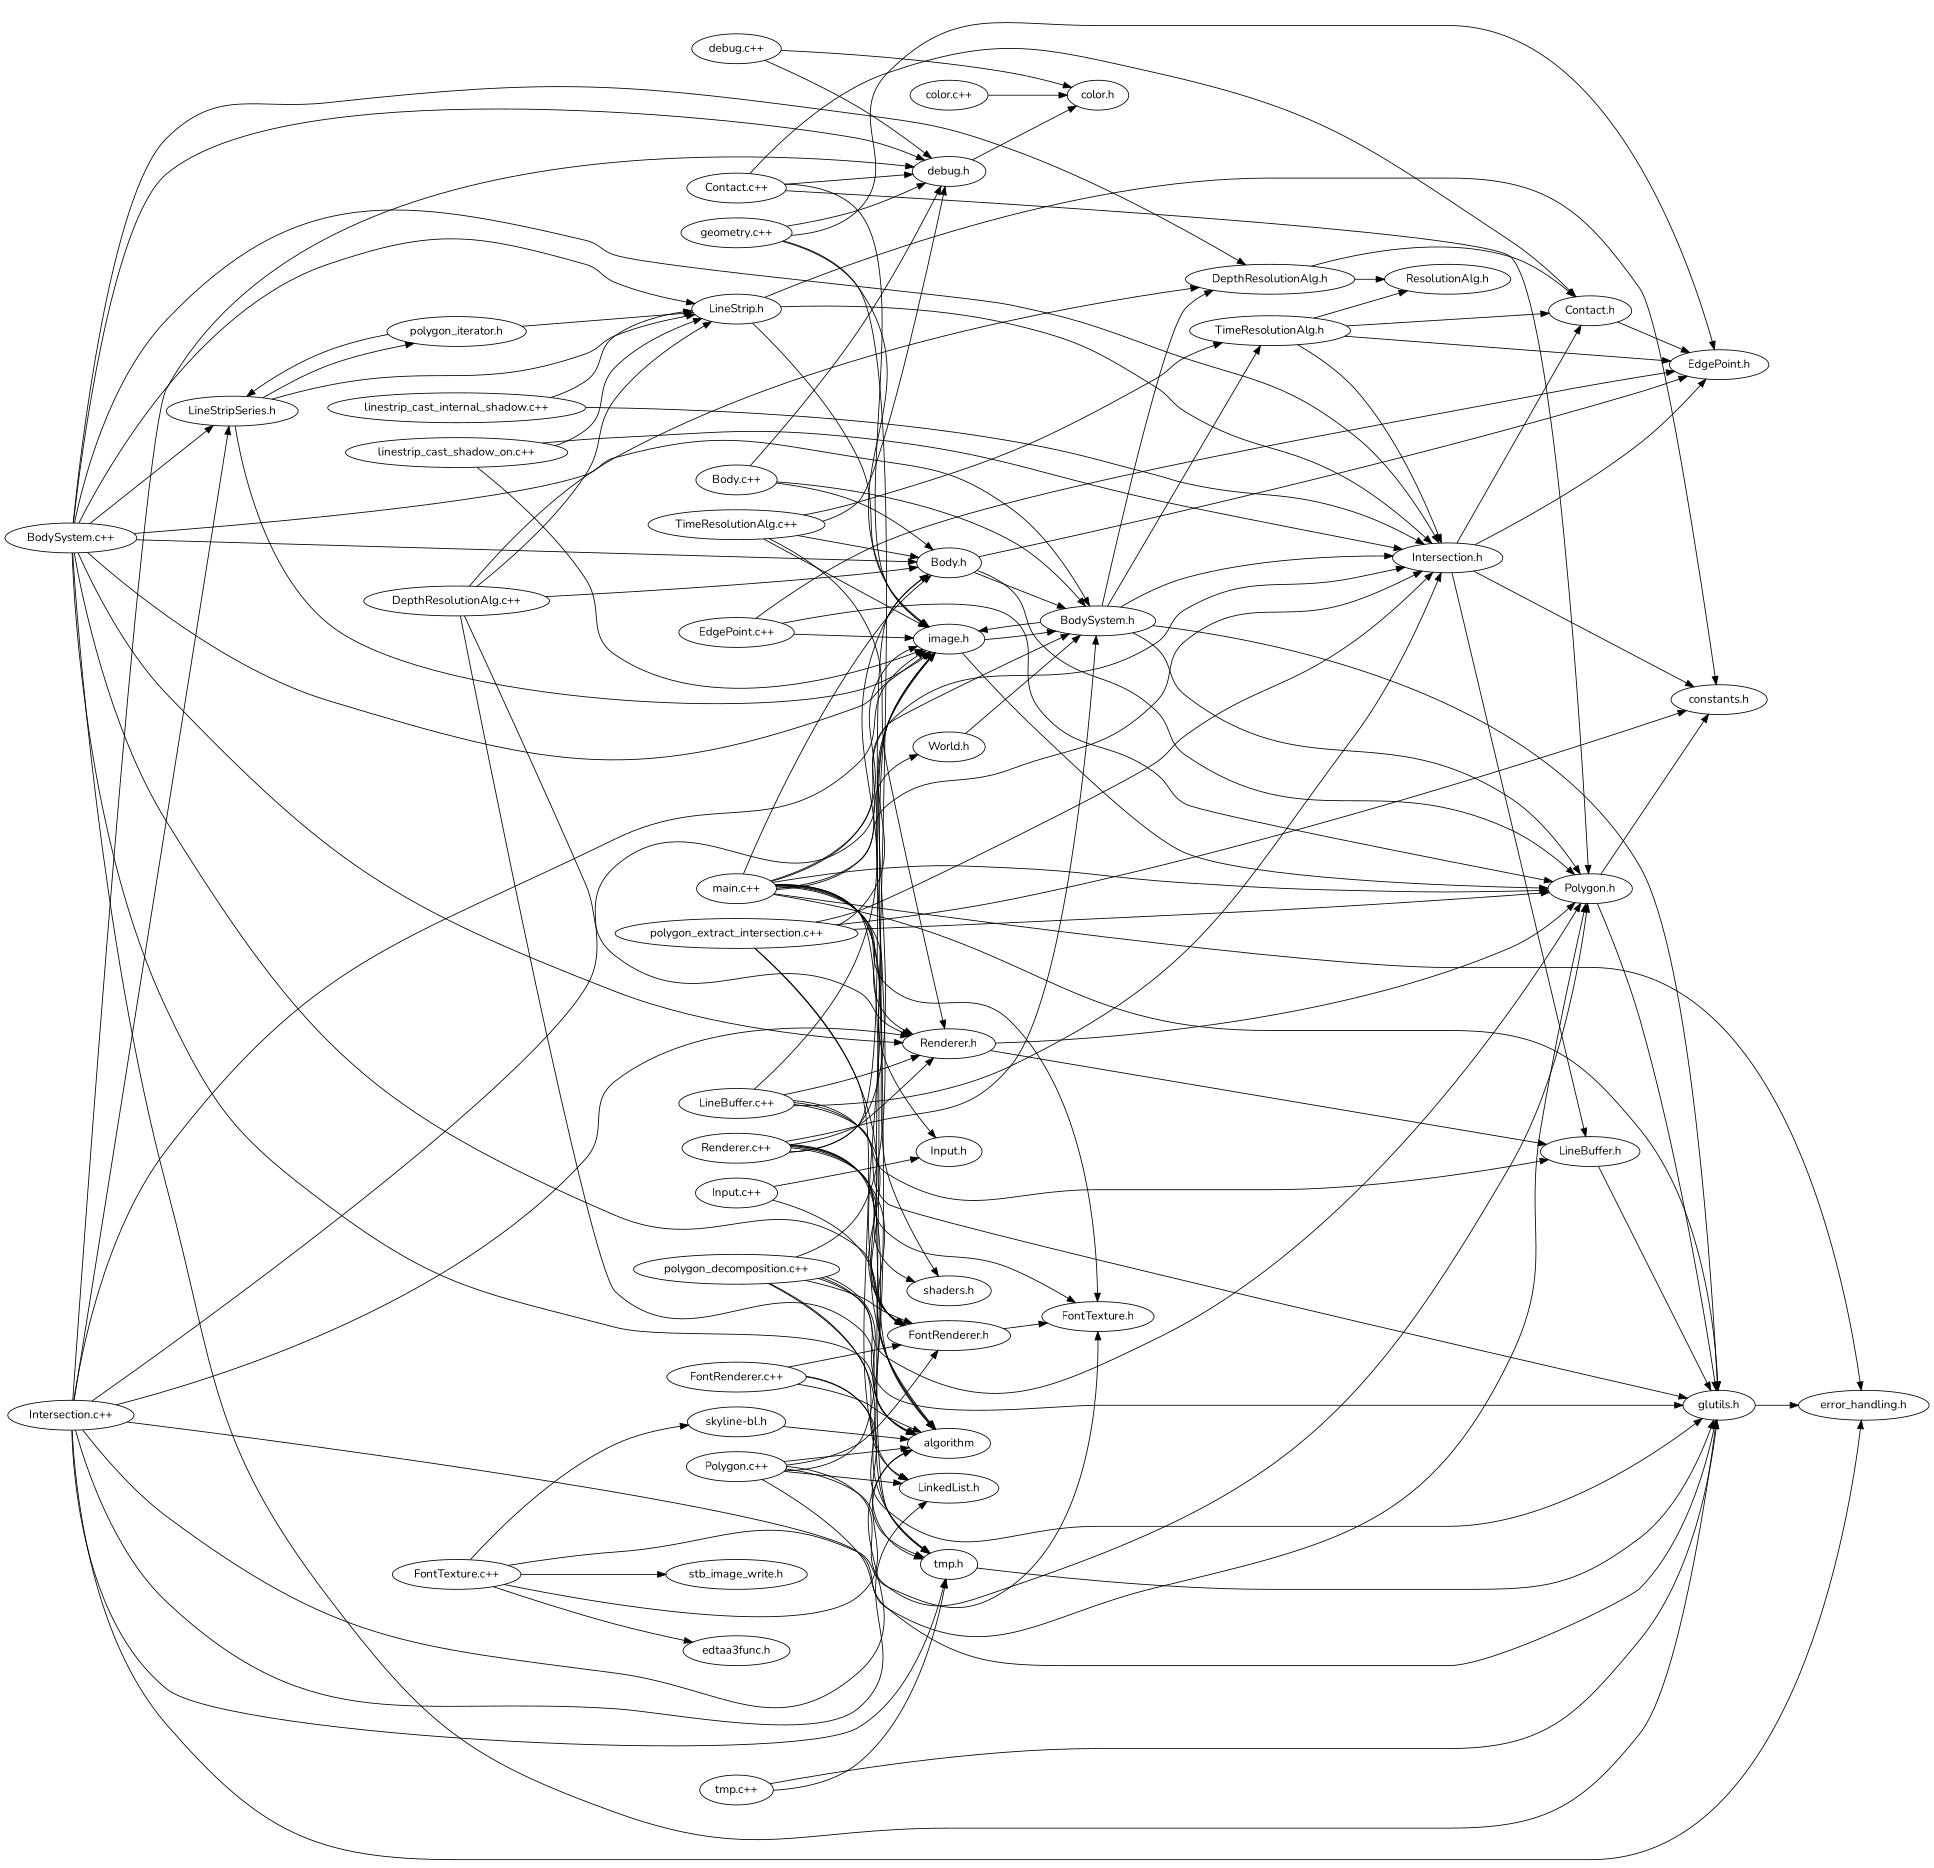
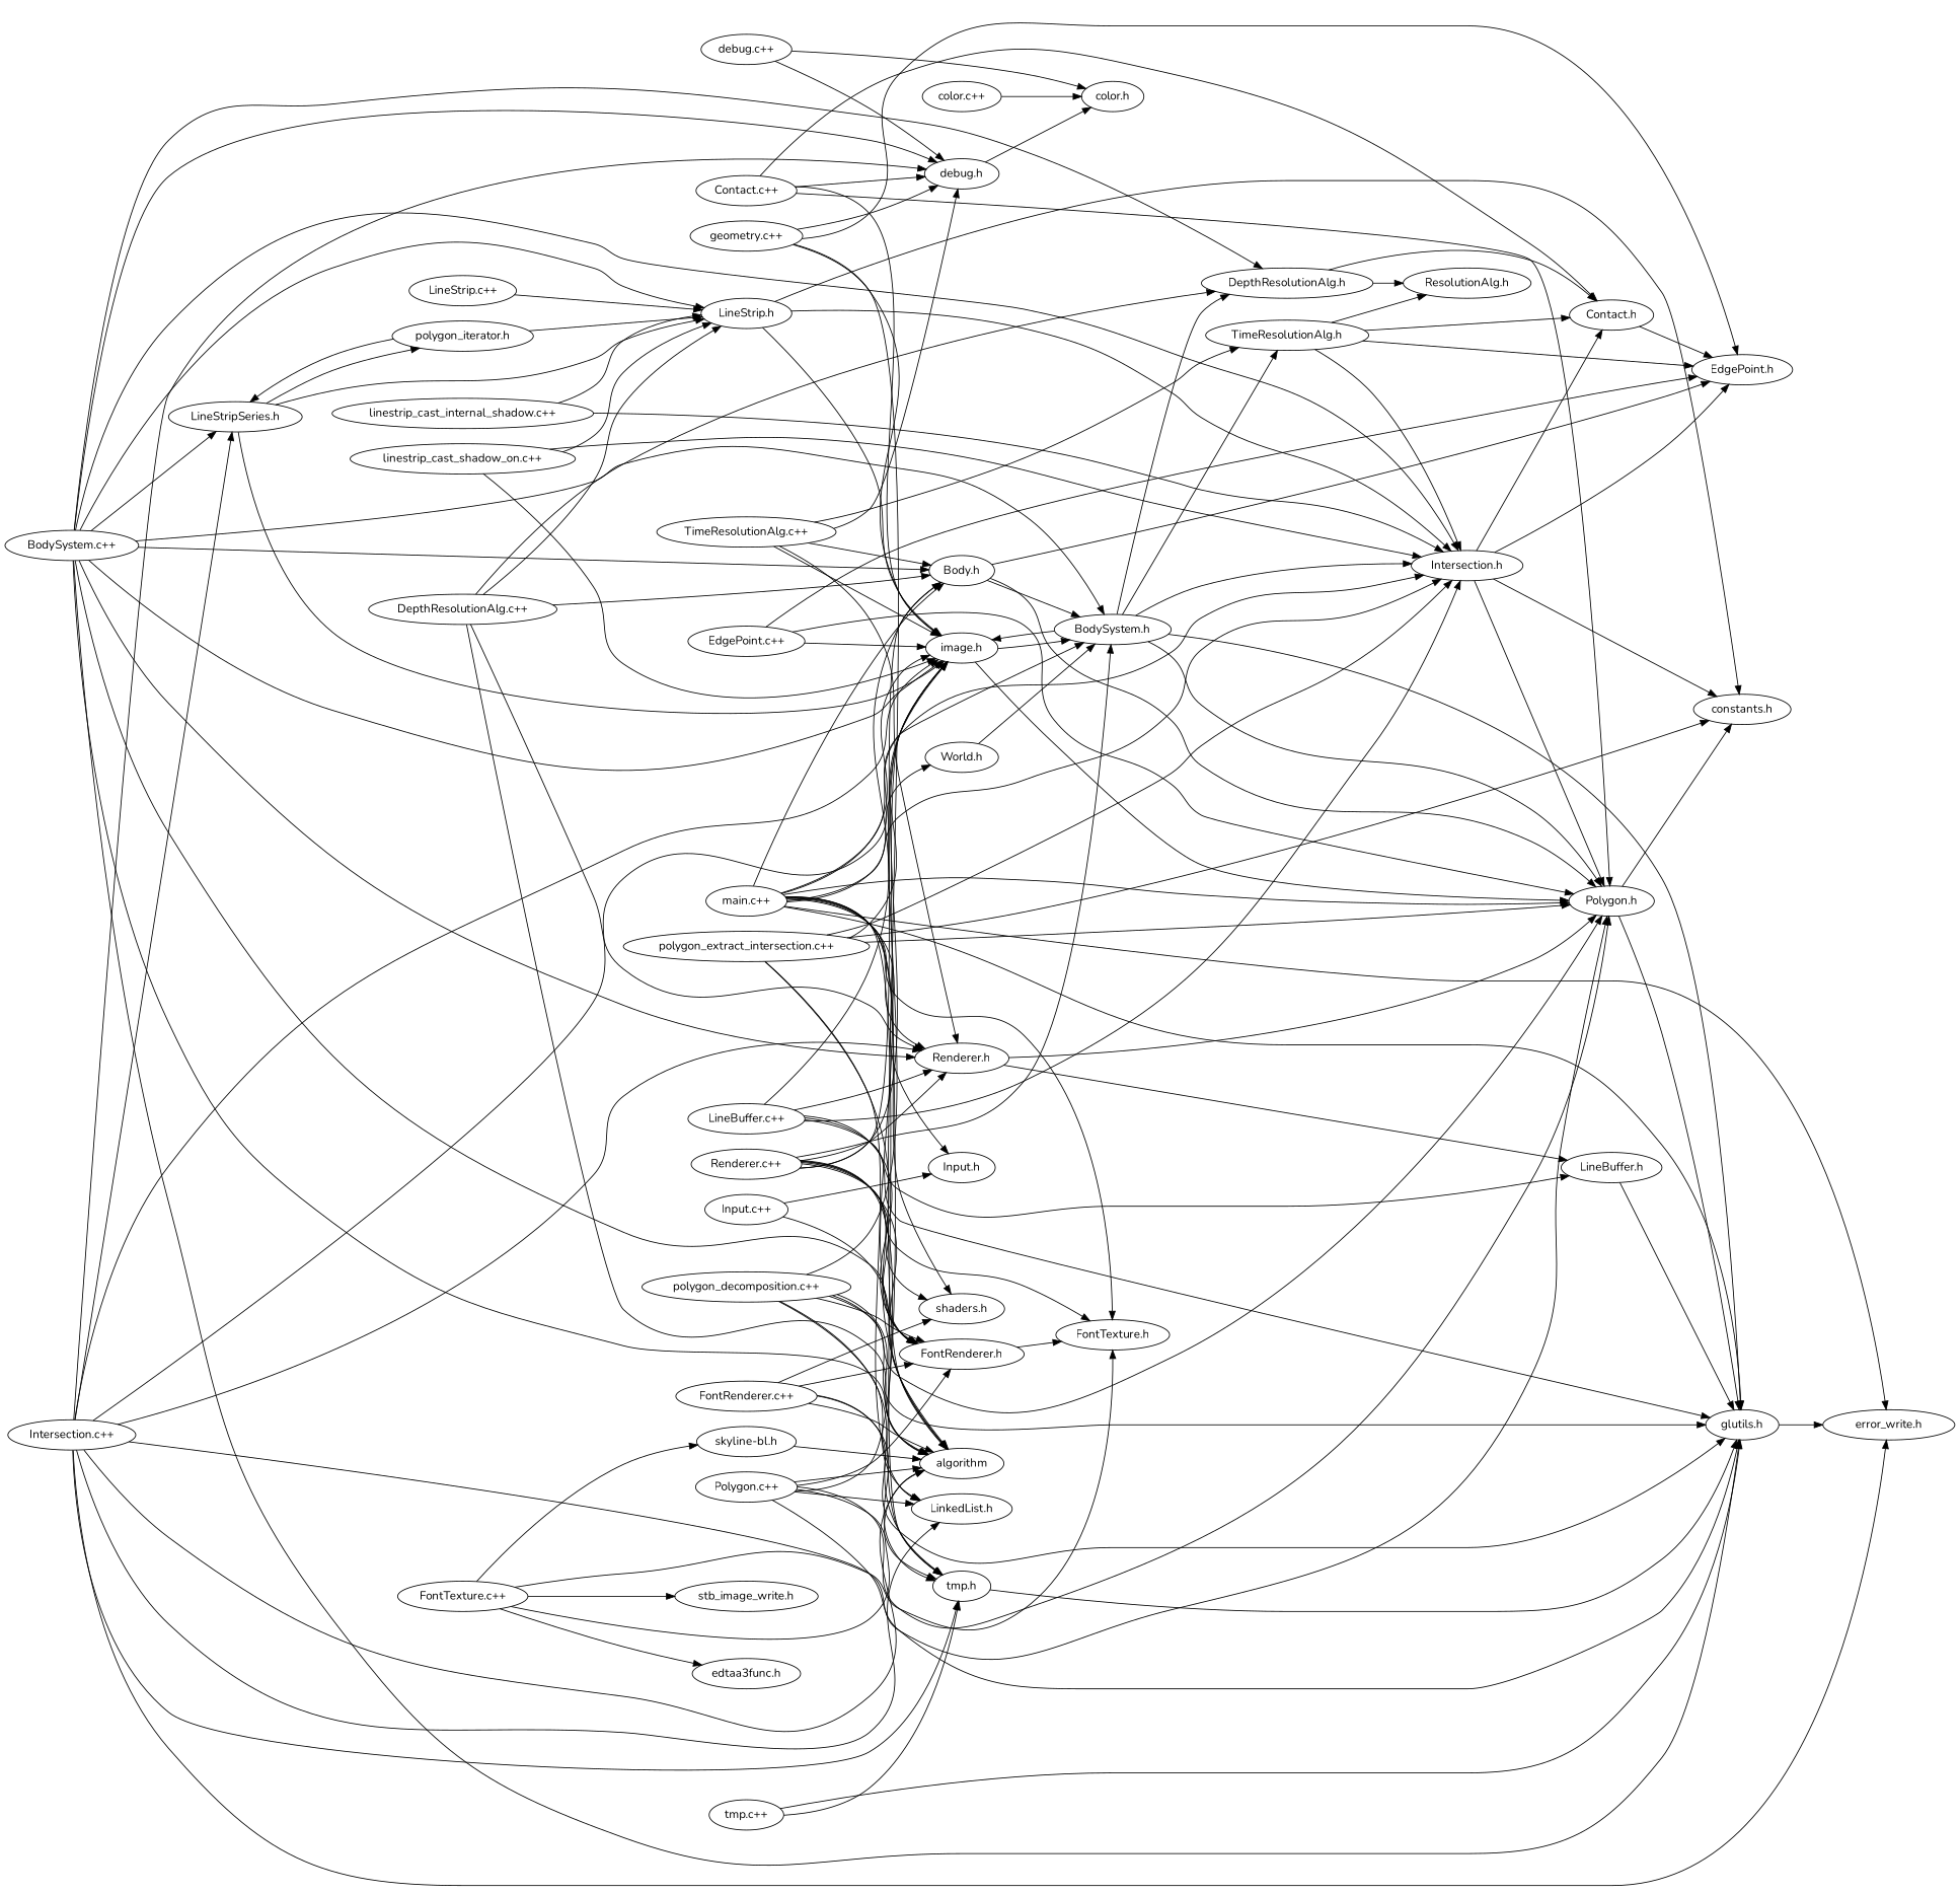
  digraph {
    clusterrank=local
    fontname=Nunito
    fontsize=16
    rankdir=LR
    node [fontname=Nunito]
    edge [fontname=Nunito]
    n1 [label="image.h"]
    "BodySystem.c++"
    "LineStrip.h"
    "glutils.h"
    "debug.h"
    "Body.h"
    "BodySystem.h"
    "DepthResolutionAlg.h"
    "Intersection.h"
    "Renderer.h"
    algorithm
    "LineStripSeries.h"
    "FontRenderer.h"
    "Polygon.h"
    "constants.h"
-   "error_handling.h"
+   "error_handling.h" [label="error_write.h"]
    "color.h"
    "EdgePoint.h"
    "TimeResolutionAlg.h"
    "ResolutionAlg.h"
    "Contact.h"
    "LineBuffer.h"
    n23 [label="polygon_iterator.h"]
    "FontTexture.h"
    "tmp.c++"
    "tmp.h"
    "geometry.c++"
    "polygon_decomposition.c++"
    "LinkedList.h"
    "debug.c++"
    "skyline-bl.h"
    "TimeResolutionAlg.c++"
    "Polygon.c++"
    "Intersection.c++"
    "main.c++"
    "shaders.h"
    "Input.h"
    "World.h"
    "LineBuffer.c++"
    "linestrip_cast_internal_shadow.c++"
    "DepthResolutionAlg.c++"
    "polygon_extract_intersection.c++"
    "Renderer.c++"
    "FontRenderer.c++"
    "Contact.c++"
    "FontTexture.c++"
    "stb_image_write.h"
    "edtaa3func.h"
    "EdgePoint.c++"
-   "Body.c++"
    "linestrip_cast_shadow_on.c++"
    "Input.c++"
+   "LineStrip.c++"
    "color.c++"
    n1 -> "BodySystem.h"
    n1 -> "Polygon.h"
    "BodySystem.c++" -> n1
    "BodySystem.c++" -> "LineStrip.h"
    "BodySystem.c++" -> "glutils.h"
    "BodySystem.c++" -> "debug.h"
    "BodySystem.c++" -> "Body.h"
    "BodySystem.c++" -> "BodySystem.h"
    "BodySystem.c++" -> "DepthResolutionAlg.h"
    "BodySystem.c++" -> "Intersection.h"
    "BodySystem.c++" -> "Renderer.h"
    "BodySystem.c++" -> algorithm
    "BodySystem.c++" -> "LineStripSeries.h"
    "BodySystem.c++" -> "FontRenderer.h"
    "LineStrip.h" -> n1
    "LineStrip.h" -> "Intersection.h"
    "LineStrip.h" -> "constants.h"
    "glutils.h" -> "error_handling.h"
    "debug.h" -> "color.h"
    "Body.h" -> "BodySystem.h"
    "Body.h" -> "Polygon.h"
    "Body.h" -> "EdgePoint.h"
    "BodySystem.h" -> n1
    "BodySystem.h" -> "glutils.h"
    "BodySystem.h" -> "DepthResolutionAlg.h"
    "BodySystem.h" -> "Intersection.h"
    "BodySystem.h" -> "Polygon.h"
    "BodySystem.h" -> "TimeResolutionAlg.h"
    "DepthResolutionAlg.h" -> "ResolutionAlg.h"
    "DepthResolutionAlg.h" -> "Contact.h"
-   "Intersection.h" -> "LineBuffer.h"
+   "Intersection.h" -> "Polygon.h"
    "Intersection.h" -> "constants.h"
    "Intersection.h" -> "EdgePoint.h"
    "Intersection.h" -> "Contact.h"
    "Renderer.h" -> "Polygon.h"
    "Renderer.h" -> "LineBuffer.h"
    "LineStripSeries.h" -> n1
    "LineStripSeries.h" -> "LineStrip.h"
    "LineStripSeries.h" -> n23
    "FontRenderer.h" -> "FontTexture.h"
    "Polygon.h" -> "glutils.h"
    "Polygon.h" -> "constants.h"
    "TimeResolutionAlg.h" -> "Intersection.h"
    "TimeResolutionAlg.h" -> "EdgePoint.h"
    "TimeResolutionAlg.h" -> "ResolutionAlg.h"
    "TimeResolutionAlg.h" -> "Contact.h"
    "Contact.h" -> "EdgePoint.h"
    "LineBuffer.h" -> "glutils.h"
    n23 -> "LineStrip.h"
    n23 -> "LineStripSeries.h"
    "tmp.c++" -> "glutils.h"
    "tmp.c++" -> "tmp.h"
    "tmp.h" -> "glutils.h"
    "geometry.c++" -> n1
    "geometry.c++" -> "debug.h"
    "geometry.c++" -> algorithm
    "geometry.c++" -> "EdgePoint.h"
    "polygon_decomposition.c++" -> n1
    "polygon_decomposition.c++" -> "glutils.h"
    "polygon_decomposition.c++" -> algorithm
    "polygon_decomposition.c++" -> "FontRenderer.h"
    "polygon_decomposition.c++" -> "Polygon.h"
    "polygon_decomposition.c++" -> "tmp.h"
    "polygon_decomposition.c++" -> "LinkedList.h"
    "debug.c++" -> "debug.h"
    "debug.c++" -> "color.h"
    "skyline-bl.h" -> algorithm
    "TimeResolutionAlg.c++" -> n1
    "TimeResolutionAlg.c++" -> "debug.h"
    "TimeResolutionAlg.c++" -> "Body.h"
    "TimeResolutionAlg.c++" -> "Renderer.h"
    "TimeResolutionAlg.c++" -> "TimeResolutionAlg.h"
    "Polygon.c++" -> n1
    "Polygon.c++" -> "glutils.h"
    "Polygon.c++" -> algorithm
    "Polygon.c++" -> "FontRenderer.h"
    "Polygon.c++" -> "Polygon.h"
    "Polygon.c++" -> "tmp.h"
    "Polygon.c++" -> "LinkedList.h"
    "Intersection.c++" -> n1
    "Intersection.c++" -> "debug.h"
    "Intersection.c++" -> "Intersection.h"
    "Intersection.c++" -> "Renderer.h"
    "Intersection.c++" -> algorithm
    "Intersection.c++" -> "LineStripSeries.h"
    "Intersection.c++" -> "Polygon.h"
    "Intersection.c++" -> "error_handling.h"
    "Intersection.c++" -> "tmp.h"
    "Intersection.c++" -> "LinkedList.h"
    "main.c++" -> n1
    "main.c++" -> "glutils.h"
    "main.c++" -> "Body.h"
    "main.c++" -> "BodySystem.h"
    "main.c++" -> "Intersection.h"
    "main.c++" -> "Renderer.h"
    "main.c++" -> "FontRenderer.h"
    "main.c++" -> "Polygon.h"
    "main.c++" -> "error_handling.h"
    "main.c++" -> "FontTexture.h"
    "main.c++" -> "tmp.h"
    "main.c++" -> "shaders.h"
    "main.c++" -> "Input.h"
    "main.c++" -> "World.h"
    "World.h" -> "BodySystem.h"
    "LineBuffer.c++" -> "glutils.h"
    "LineBuffer.c++" -> "Body.h"
    "LineBuffer.c++" -> "Intersection.h"
    "LineBuffer.c++" -> "Renderer.h"
    "LineBuffer.c++" -> "FontRenderer.h"
    "LineBuffer.c++" -> "LineBuffer.h"
    "linestrip_cast_internal_shadow.c++" -> "LineStrip.h"
    "linestrip_cast_internal_shadow.c++" -> "Intersection.h"
    "DepthResolutionAlg.c++" -> "LineStrip.h"
    "DepthResolutionAlg.c++" -> "Body.h"
    "DepthResolutionAlg.c++" -> "DepthResolutionAlg.h"
    "DepthResolutionAlg.c++" -> "Renderer.h"
    "DepthResolutionAlg.c++" -> algorithm
    "polygon_extract_intersection.c++" -> n1
    "polygon_extract_intersection.c++" -> "Intersection.h"
    "polygon_extract_intersection.c++" -> algorithm
    "polygon_extract_intersection.c++" -> "Polygon.h"
    "polygon_extract_intersection.c++" -> "constants.h"
    "polygon_extract_intersection.c++" -> "LinkedList.h"
    "Renderer.c++" -> n1
    "Renderer.c++" -> "Body.h"
    "Renderer.c++" -> "BodySystem.h"
    "Renderer.c++" -> "Renderer.h"
    "Renderer.c++" -> algorithm
    "Renderer.c++" -> "FontRenderer.h"
    "Renderer.c++" -> "FontTexture.h"
    "Renderer.c++" -> "tmp.h"
    "Renderer.c++" -> "shaders.h"
    "FontRenderer.c++" -> "glutils.h"
    "FontRenderer.c++" -> algorithm
    "FontRenderer.c++" -> "FontRenderer.h"
    "FontRenderer.c++" -> "tmp.h"
+   "FontRenderer.c++" -> "shaders.h"
    "Contact.c++" -> n1
    "Contact.c++" -> "debug.h"
    "Contact.c++" -> "Polygon.h"
    "Contact.c++" -> "Contact.h"
    "FontTexture.c++" -> algorithm
    "FontTexture.c++" -> "FontTexture.h"
    "FontTexture.c++" -> "skyline-bl.h"
    "FontTexture.c++" -> "stb_image_write.h"
    "FontTexture.c++" -> "edtaa3func.h"
    "EdgePoint.c++" -> n1
    "EdgePoint.c++" -> "Polygon.h"
    "EdgePoint.c++" -> "EdgePoint.h"
-   "Body.c++" -> "debug.h"
-   "Body.c++" -> "Body.h"
-   "Body.c++" -> "BodySystem.h"
    "linestrip_cast_shadow_on.c++" -> n1
    "linestrip_cast_shadow_on.c++" -> "LineStrip.h"
    "linestrip_cast_shadow_on.c++" -> "Intersection.h"
    "Input.c++" -> algorithm
    "Input.c++" -> "Input.h"
+   "LineStrip.c++" -> "LineStrip.h"
    "color.c++" -> "color.h"
  }
